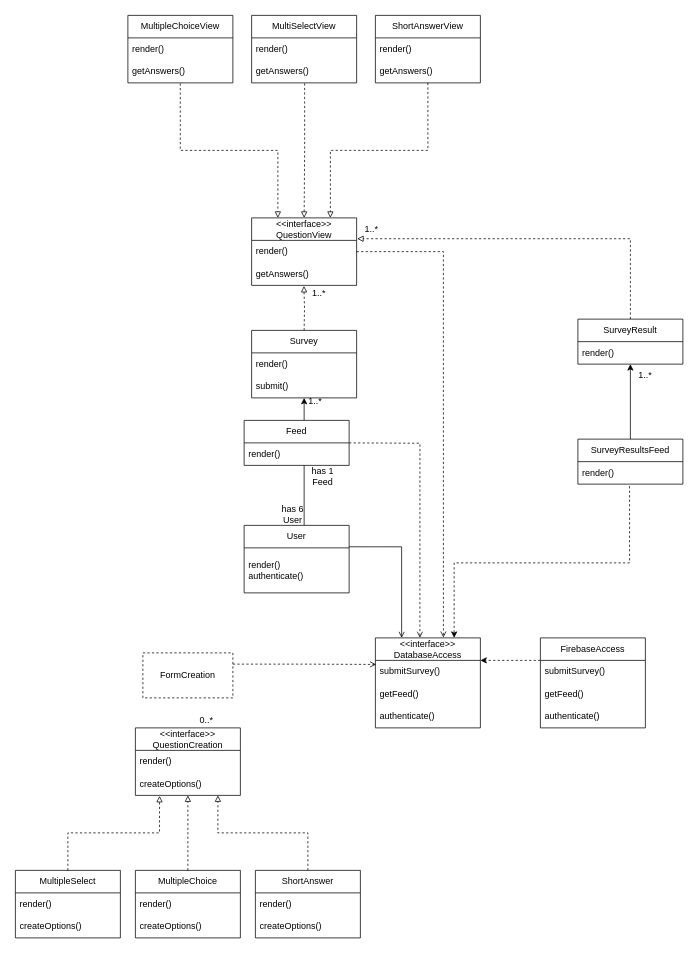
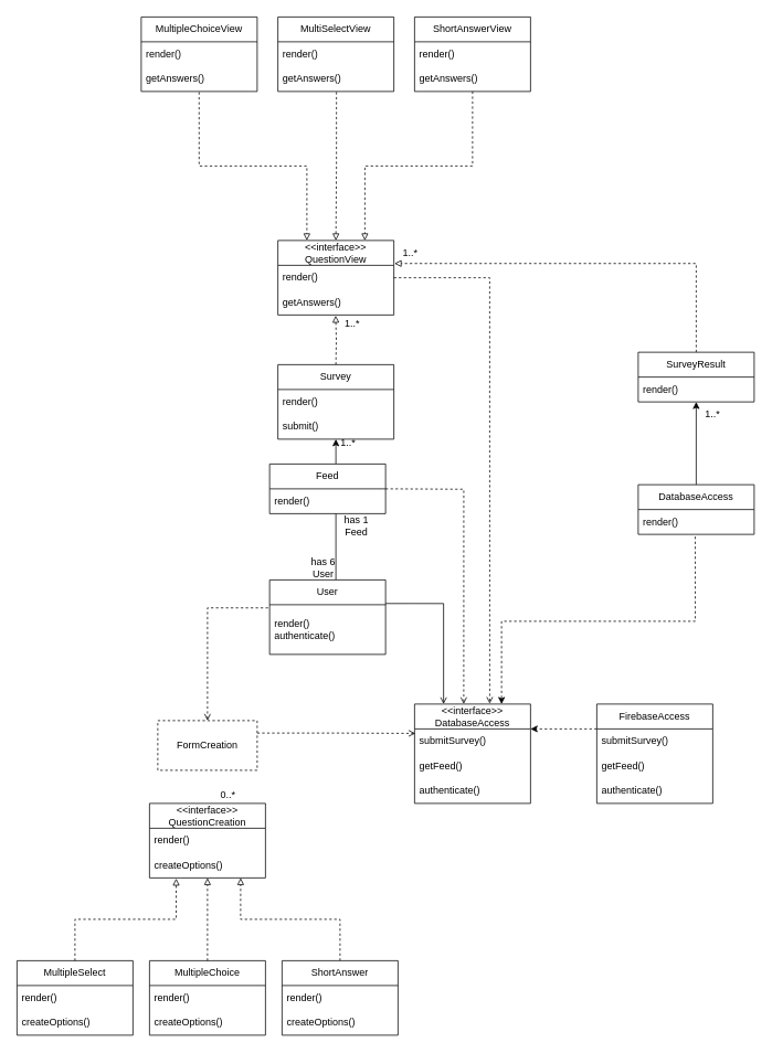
  <mxCell id="0" />
  <mxCell id="1" parent="0" />
  <mxCell id="2" value="FormCreation" style="rounded=0;whiteSpace=wrap;html=1;dashed=1;" parent="1" vertex="1"><mxGeometry x="190" y="870" width="120" height="60" as="geometry" /></mxCell>
  <mxCell id="3" value="0..*" style="text;html=1;align=center;verticalAlign=middle;whiteSpace=wrap;rounded=0;" parent="1" vertex="1"><mxGeometry x="260" y="945" width="30" height="30" as="geometry" /></mxCell>
  <mxCell id="4" style="edgeStyle=orthogonalEdgeStyle;rounded=0;orthogonalLoop=1;jettySize=auto;html=1;endArrow=block;endFill=0;dashed=1;entryX=0.786;entryY=1;entryDx=0;entryDy=0;entryPerimeter=0;exitX=0.5;exitY=0;exitDx=0;exitDy=0;" parent="1" target="47" edge="1" source="48"><mxGeometry relative="1" as="geometry"><mxPoint x="360" y="1160" as="sourcePoint" /><mxPoint x="250" y="1140" as="targetPoint" /></mxGeometry></mxCell>
+ <mxCell id="5" style="edgeStyle=orthogonalEdgeStyle;rounded=0;orthogonalLoop=1;jettySize=auto;html=1;entryX=0.5;entryY=0;entryDx=0;entryDy=0;endArrow=open;endFill=0;dashed=1;exitX=-0.013;exitY=0.064;exitDx=0;exitDy=0;exitPerimeter=0;" parent="1" source="58" target="2" edge="1"><mxGeometry relative="1" as="geometry"><mxPoint x="345" y="730" as="sourcePoint" /></mxGeometry></mxCell>
  <mxCell id="6" style="edgeStyle=orthogonalEdgeStyle;rounded=0;orthogonalLoop=1;jettySize=auto;html=1;exitX=0.996;exitY=-0.024;exitDx=0;exitDy=0;entryX=0.25;entryY=0;entryDx=0;entryDy=0;endArrow=open;endFill=0;dashed=0;exitPerimeter=0;" parent="1" source="58" edge="1" target="36"><mxGeometry relative="1" as="geometry"><mxPoint x="580" y="850" as="targetPoint" /><mxPoint x="465" y="730" as="sourcePoint" /></mxGeometry></mxCell>
  <mxCell id="7" style="edgeStyle=orthogonalEdgeStyle;rounded=0;orthogonalLoop=1;jettySize=auto;html=1;exitX=0.5;exitY=0;exitDx=0;exitDy=0;entryX=0.5;entryY=1;entryDx=0;entryDy=0;endArrow=none;endFill=0;" parent="1" edge="1"><mxGeometry relative="1" as="geometry"><mxPoint x="405" y="620" as="targetPoint" /><mxPoint x="405" y="700" as="sourcePoint" /></mxGeometry></mxCell>
  <mxCell id="8" style="edgeStyle=orthogonalEdgeStyle;rounded=0;orthogonalLoop=1;jettySize=auto;html=1;" parent="1" edge="1"><mxGeometry relative="1" as="geometry"><mxPoint x="405" y="560" as="sourcePoint" /><mxPoint x="405" y="530" as="targetPoint" /></mxGeometry></mxCell>
  <mxCell id="9" style="edgeStyle=orthogonalEdgeStyle;rounded=0;orthogonalLoop=1;jettySize=auto;html=1;dashed=1;endArrow=open;endFill=0;entryX=0.424;entryY=-0.001;entryDx=0;entryDy=0;entryPerimeter=0;" parent="1" edge="1" target="36"><mxGeometry relative="1" as="geometry"><mxPoint x="465" as="sourcePoint" y="590" /><mxPoint x="580" y="847" as="targetPoint" /></mxGeometry></mxCell>
  <mxCell id="10" value="has 6 User" style="text;html=1;align=center;verticalAlign=middle;whiteSpace=wrap;rounded=0;" parent="1" vertex="1"><mxGeometry x="370" y="670" width="40" height="30" as="geometry" /></mxCell>
  <mxCell id="11" value="has 1 Feed" style="text;html=1;align=center;verticalAlign=middle;whiteSpace=wrap;rounded=0;" parent="1" vertex="1"><mxGeometry x="410" y="620" width="40" height="30" as="geometry" /></mxCell>
  <mxCell id="12" style="edgeStyle=orthogonalEdgeStyle;rounded=0;orthogonalLoop=1;jettySize=auto;html=1;endArrow=block;endFill=0;dashed=1;entryX=0.498;entryY=1.026;entryDx=0;entryDy=0;entryPerimeter=0;" parent="1" target="30" edge="1"><mxGeometry relative="1" as="geometry"><mxPoint x="405" y="440" as="sourcePoint" /><mxPoint x="405" y="390" as="targetPoint" /></mxGeometry></mxCell>
  <mxCell id="13" value="1..*" style="text;html=1;align=center;verticalAlign=middle;whiteSpace=wrap;rounded=0;" parent="1" vertex="1"><mxGeometry x="400" y="520" width="40" height="30" as="geometry" /></mxCell>
  <mxCell id="14" style="edgeStyle=orthogonalEdgeStyle;rounded=0;orthogonalLoop=1;jettySize=auto;html=1;entryX=0.648;entryY=-0.004;entryDx=0;entryDy=0;dashed=1;endArrow=open;endFill=0;exitX=1;exitY=0.5;exitDx=0;exitDy=0;entryPerimeter=0;" parent="1" source="29" edge="1" target="36"><mxGeometry relative="1" as="geometry"><mxPoint x="465" y="330" as="sourcePoint" /><mxPoint x="610" y="850" as="targetPoint" /></mxGeometry></mxCell>
  <mxCell id="15" style="edgeStyle=orthogonalEdgeStyle;rounded=0;orthogonalLoop=1;jettySize=auto;html=1;entryX=0.25;entryY=0;entryDx=0;entryDy=0;dashed=1;endArrow=block;endFill=0;exitX=0.499;exitY=1.027;exitDx=0;exitDy=0;exitPerimeter=0;" parent="1" source="21" target="28" edge="1"><mxGeometry relative="1" as="geometry"><mxPoint x="320" y="170" as="sourcePoint" /><mxPoint x="345" y="300" as="targetPoint" /></mxGeometry></mxCell>
  <mxCell id="16" style="edgeStyle=orthogonalEdgeStyle;rounded=0;orthogonalLoop=1;jettySize=auto;html=1;entryX=0.5;entryY=0;entryDx=0;entryDy=0;dashed=1;endArrow=block;endFill=0;exitX=0.505;exitY=1.022;exitDx=0;exitDy=0;exitPerimeter=0;" parent="1" source="24" target="28" edge="1"><mxGeometry relative="1" as="geometry"><mxPoint x="405" y="120" as="sourcePoint" /><mxPoint x="405" y="300" as="targetPoint" /></mxGeometry></mxCell>
  <mxCell id="17" style="edgeStyle=orthogonalEdgeStyle;rounded=0;orthogonalLoop=1;jettySize=auto;html=1;dashed=1;endArrow=block;endFill=0;entryX=0.75;entryY=0;entryDx=0;entryDy=0;exitX=0.5;exitY=1;exitDx=0;exitDy=0;exitPerimeter=0;" parent="1" source="27" target="28" edge="1"><mxGeometry relative="1" as="geometry"><mxPoint x="627.47" y="138.65" as="sourcePoint" /><mxPoint x="512.53" y="290" as="targetPoint" /></mxGeometry></mxCell>
  <mxCell id="18" value="1..*" style="text;html=1;align=center;verticalAlign=middle;whiteSpace=wrap;rounded=0;" parent="1" vertex="1"><mxGeometry x="405" y="375" width="40" height="30" as="geometry" /></mxCell>
  <mxCell id="19" value="MultipleChoiceView" style="swimlane;fontStyle=0;childLayout=stackLayout;horizontal=1;startSize=30;horizontalStack=0;resizeParent=1;resizeParentMax=0;resizeLast=0;collapsible=1;marginBottom=0;whiteSpace=wrap;html=1;" parent="1" vertex="1"><mxGeometry x="170" y="20" width="140" height="90" as="geometry" /></mxCell>
  <mxCell id="20" value="render()" style="text;strokeColor=none;fillColor=none;align=left;verticalAlign=middle;spacingLeft=4;spacingRight=4;overflow=hidden;points=[[0,0.5],[1,0.5]];portConstraint=eastwest;rotatable=0;whiteSpace=wrap;html=1;" parent="19" vertex="1"><mxGeometry y="30" width="140" height="30" as="geometry" /></mxCell>
  <mxCell id="21" value="getAnswers()" style="text;strokeColor=none;fillColor=none;align=left;verticalAlign=middle;spacingLeft=4;spacingRight=4;overflow=hidden;points=[[0,0.5],[1,0.5]];portConstraint=eastwest;rotatable=0;whiteSpace=wrap;html=1;" parent="19" vertex="1"><mxGeometry y="60" width="140" height="30" as="geometry" /></mxCell>
  <mxCell id="22" value="MultiSelectView" style="swimlane;fontStyle=0;childLayout=stackLayout;horizontal=1;startSize=30;horizontalStack=0;resizeParent=1;resizeParentMax=0;resizeLast=0;collapsible=1;marginBottom=0;whiteSpace=wrap;html=1;" parent="1" vertex="1"><mxGeometry x="335" y="20" width="140" height="90" as="geometry" /></mxCell>
  <mxCell id="23" value="render()" style="text;strokeColor=none;fillColor=none;align=left;verticalAlign=middle;spacingLeft=4;spacingRight=4;overflow=hidden;points=[[0,0.5],[1,0.5]];portConstraint=eastwest;rotatable=0;whiteSpace=wrap;html=1;" parent="22" vertex="1"><mxGeometry y="30" width="140" height="30" as="geometry" /></mxCell>
  <mxCell id="24" value="getAnswers()" style="text;strokeColor=none;fillColor=none;align=left;verticalAlign=middle;spacingLeft=4;spacingRight=4;overflow=hidden;points=[[0,0.5],[1,0.5]];portConstraint=eastwest;rotatable=0;whiteSpace=wrap;html=1;" parent="22" vertex="1"><mxGeometry y="60" width="140" height="30" as="geometry" /></mxCell>
  <mxCell id="25" value="ShortAnswerView" style="swimlane;fontStyle=0;childLayout=stackLayout;horizontal=1;startSize=30;horizontalStack=0;resizeParent=1;resizeParentMax=0;resizeLast=0;collapsible=1;marginBottom=0;whiteSpace=wrap;html=1;" parent="1" vertex="1"><mxGeometry x="500" y="20" width="140" height="90" as="geometry" /></mxCell>
  <mxCell id="26" value="render()" style="text;strokeColor=none;fillColor=none;align=left;verticalAlign=middle;spacingLeft=4;spacingRight=4;overflow=hidden;points=[[0,0.5],[1,0.5]];portConstraint=eastwest;rotatable=0;whiteSpace=wrap;html=1;" parent="25" vertex="1"><mxGeometry y="30" width="140" height="30" as="geometry" /></mxCell>
  <mxCell id="27" value="getAnswers()" style="text;strokeColor=none;fillColor=none;align=left;verticalAlign=middle;spacingLeft=4;spacingRight=4;overflow=hidden;points=[[0,0.5],[1,0.5]];portConstraint=eastwest;rotatable=0;whiteSpace=wrap;html=1;" parent="25" vertex="1"><mxGeometry y="60" width="140" height="30" as="geometry" /></mxCell>
  <mxCell id="28" value="&amp;lt;&amp;lt;interface&amp;gt;&amp;gt;&lt;div&gt;QuestionView&lt;/div&gt;" style="swimlane;fontStyle=0;childLayout=stackLayout;horizontal=1;startSize=30;horizontalStack=0;resizeParent=1;resizeParentMax=0;resizeLast=0;collapsible=1;marginBottom=0;whiteSpace=wrap;html=1;" parent="1" vertex="1"><mxGeometry x="335" y="290" width="140" height="90" as="geometry" /></mxCell>
  <mxCell id="29" value="render()" style="text;strokeColor=none;fillColor=none;align=left;verticalAlign=middle;spacingLeft=4;spacingRight=4;overflow=hidden;points=[[0,0.5],[1,0.5]];portConstraint=eastwest;rotatable=0;whiteSpace=wrap;html=1;" parent="28" vertex="1"><mxGeometry y="30" width="140" height="30" as="geometry" /></mxCell>
  <mxCell id="30" value="getAnswers()" style="text;strokeColor=none;fillColor=none;align=left;verticalAlign=middle;spacingLeft=4;spacingRight=4;overflow=hidden;points=[[0,0.5],[1,0.5]];portConstraint=eastwest;rotatable=0;whiteSpace=wrap;html=1;" parent="28" vertex="1"><mxGeometry y="60" width="140" height="30" as="geometry" /></mxCell>
  <mxCell id="31" value="Survey" style="swimlane;fontStyle=0;childLayout=stackLayout;horizontal=1;startSize=30;horizontalStack=0;resizeParent=1;resizeParentMax=0;resizeLast=0;collapsible=1;marginBottom=0;whiteSpace=wrap;html=1;" parent="1" vertex="1"><mxGeometry x="335" y="440" width="140" height="90" as="geometry" /></mxCell>
  <mxCell id="32" value="render()" style="text;strokeColor=none;fillColor=none;align=left;verticalAlign=middle;spacingLeft=4;spacingRight=4;overflow=hidden;points=[[0,0.5],[1,0.5]];portConstraint=eastwest;rotatable=0;whiteSpace=wrap;html=1;" parent="31" vertex="1"><mxGeometry y="30" width="140" height="30" as="geometry" /></mxCell>
  <mxCell id="33" value="submit()" style="text;strokeColor=none;fillColor=none;align=left;verticalAlign=middle;spacingLeft=4;spacingRight=4;overflow=hidden;points=[[0,0.5],[1,0.5]];portConstraint=eastwest;rotatable=0;whiteSpace=wrap;html=1;" parent="31" vertex="1"><mxGeometry y="60" width="140" height="30" as="geometry" /></mxCell>
  <mxCell id="34" value="Feed" style="swimlane;fontStyle=0;childLayout=stackLayout;horizontal=1;startSize=30;horizontalStack=0;resizeParent=1;resizeParentMax=0;resizeLast=0;collapsible=1;marginBottom=0;whiteSpace=wrap;html=1;" parent="1" vertex="1"><mxGeometry x="325" y="560" width="140" height="60" as="geometry" /></mxCell>
  <mxCell id="35" value="render()" style="text;strokeColor=none;fillColor=none;align=left;verticalAlign=middle;spacingLeft=4;spacingRight=4;overflow=hidden;points=[[0,0.5],[1,0.5]];portConstraint=eastwest;rotatable=0;whiteSpace=wrap;html=1;" parent="34" vertex="1"><mxGeometry y="30" width="140" height="30" as="geometry" /></mxCell>
  <mxCell id="36" value="&amp;lt;&amp;lt;interface&amp;gt;&amp;gt;&lt;div&gt;DatabaseAccess&lt;/div&gt;" style="swimlane;fontStyle=0;childLayout=stackLayout;horizontal=1;startSize=30;horizontalStack=0;resizeParent=1;resizeParentMax=0;resizeLast=0;collapsible=1;marginBottom=0;whiteSpace=wrap;html=1;" parent="1" vertex="1"><mxGeometry x="500" y="850" width="140" height="120" as="geometry" /></mxCell>
  <mxCell id="37" value="submitSurvey()" style="text;strokeColor=none;fillColor=none;align=left;verticalAlign=middle;spacingLeft=4;spacingRight=4;overflow=hidden;points=[[0,0.5],[1,0.5]];portConstraint=eastwest;rotatable=0;whiteSpace=wrap;html=1;" parent="36" vertex="1"><mxGeometry y="30" width="140" height="30" as="geometry" /></mxCell>
  <mxCell id="38" value="getFeed()" style="text;strokeColor=none;fillColor=none;align=left;verticalAlign=middle;spacingLeft=4;spacingRight=4;overflow=hidden;points=[[0,0.5],[1,0.5]];portConstraint=eastwest;rotatable=0;whiteSpace=wrap;html=1;" parent="36" vertex="1"><mxGeometry y="60" width="140" height="30" as="geometry" /></mxCell>
  <mxCell id="39" value="authenticate()" style="text;strokeColor=none;fillColor=none;align=left;verticalAlign=middle;spacingLeft=4;spacingRight=4;overflow=hidden;points=[[0,0.5],[1,0.5]];portConstraint=eastwest;rotatable=0;whiteSpace=wrap;html=1;" parent="36" vertex="1"><mxGeometry y="90" width="140" height="30" as="geometry" /></mxCell>
  <mxCell id="40" style="edgeStyle=orthogonalEdgeStyle;rounded=0;orthogonalLoop=1;jettySize=auto;html=1;exitX=0;exitY=0.25;exitDx=0;exitDy=0;entryX=1;entryY=0.25;entryDx=0;entryDy=0;dashed=1;" edge="1" parent="1" source="41" target="36"><mxGeometry relative="1" as="geometry" /></mxCell>
  <mxCell id="41" value="FirebaseAccess" style="swimlane;fontStyle=0;childLayout=stackLayout;horizontal=1;startSize=30;horizontalStack=0;resizeParent=1;resizeParentMax=0;resizeLast=0;collapsible=1;marginBottom=0;whiteSpace=wrap;html=1;" parent="1" vertex="1"><mxGeometry x="720" y="850" width="140" height="120" as="geometry" /></mxCell>
  <mxCell id="42" value="submitSurvey()" style="text;strokeColor=none;fillColor=none;align=left;verticalAlign=middle;spacingLeft=4;spacingRight=4;overflow=hidden;points=[[0,0.5],[1,0.5]];portConstraint=eastwest;rotatable=0;whiteSpace=wrap;html=1;" parent="41" vertex="1"><mxGeometry y="30" width="140" height="30" as="geometry" /></mxCell>
  <mxCell id="43" value="getFeed()" style="text;strokeColor=none;fillColor=none;align=left;verticalAlign=middle;spacingLeft=4;spacingRight=4;overflow=hidden;points=[[0,0.5],[1,0.5]];portConstraint=eastwest;rotatable=0;whiteSpace=wrap;html=1;" parent="41" vertex="1"><mxGeometry y="60" width="140" height="30" as="geometry" /></mxCell>
  <mxCell id="44" value="authenticate()" style="text;strokeColor=none;fillColor=none;align=left;verticalAlign=middle;spacingLeft=4;spacingRight=4;overflow=hidden;points=[[0,0.5],[1,0.5]];portConstraint=eastwest;rotatable=0;whiteSpace=wrap;html=1;" parent="41" vertex="1"><mxGeometry y="90" width="140" height="30" as="geometry" /></mxCell>
  <mxCell id="45" value="&amp;lt;&amp;lt;interface&amp;gt;&amp;gt;&lt;div&gt;QuestionCreation&lt;/div&gt;" style="swimlane;fontStyle=0;childLayout=stackLayout;horizontal=1;startSize=30;horizontalStack=0;resizeParent=1;resizeParentMax=0;resizeLast=0;collapsible=1;marginBottom=0;whiteSpace=wrap;html=1;" parent="1" vertex="1"><mxGeometry x="180" y="970" width="140" height="90" as="geometry" /></mxCell>
  <mxCell id="46" value="render()" style="text;strokeColor=none;fillColor=none;align=left;verticalAlign=middle;spacingLeft=4;spacingRight=4;overflow=hidden;points=[[0,0.5],[1,0.5]];portConstraint=eastwest;rotatable=0;whiteSpace=wrap;html=1;" parent="45" vertex="1"><mxGeometry y="30" width="140" height="30" as="geometry" /></mxCell>
  <mxCell id="47" value="createOptions()" style="text;strokeColor=none;fillColor=none;align=left;verticalAlign=middle;spacingLeft=4;spacingRight=4;overflow=hidden;points=[[0,0.5],[1,0.5]];portConstraint=eastwest;rotatable=0;whiteSpace=wrap;html=1;" parent="45" vertex="1"><mxGeometry y="60" width="140" height="30" as="geometry" /></mxCell>
  <mxCell id="48" value="ShortAnswer" style="swimlane;fontStyle=0;childLayout=stackLayout;horizontal=1;startSize=30;horizontalStack=0;resizeParent=1;resizeParentMax=0;resizeLast=0;collapsible=1;marginBottom=0;whiteSpace=wrap;html=1;" parent="1" vertex="1"><mxGeometry x="340" y="1160" width="140" height="90" as="geometry" /></mxCell>
  <mxCell id="49" value="render()" style="text;strokeColor=none;fillColor=none;align=left;verticalAlign=middle;spacingLeft=4;spacingRight=4;overflow=hidden;points=[[0,0.5],[1,0.5]];portConstraint=eastwest;rotatable=0;whiteSpace=wrap;html=1;" parent="48" vertex="1"><mxGeometry y="30" width="140" height="30" as="geometry" /></mxCell>
  <mxCell id="50" value="createOptions()" style="text;strokeColor=none;fillColor=none;align=left;verticalAlign=middle;spacingLeft=4;spacingRight=4;overflow=hidden;points=[[0,0.5],[1,0.5]];portConstraint=eastwest;rotatable=0;whiteSpace=wrap;html=1;" parent="48" vertex="1"><mxGeometry y="60" width="140" height="30" as="geometry" /></mxCell>
  <mxCell id="51" value="MultipleChoice" style="swimlane;fontStyle=0;childLayout=stackLayout;horizontal=1;startSize=30;horizontalStack=0;resizeParent=1;resizeParentMax=0;resizeLast=0;collapsible=1;marginBottom=0;whiteSpace=wrap;html=1;" parent="1" vertex="1"><mxGeometry x="180" y="1160" width="140" height="90" as="geometry" /></mxCell>
  <mxCell id="52" value="render()" style="text;strokeColor=none;fillColor=none;align=left;verticalAlign=middle;spacingLeft=4;spacingRight=4;overflow=hidden;points=[[0,0.5],[1,0.5]];portConstraint=eastwest;rotatable=0;whiteSpace=wrap;html=1;" parent="51" vertex="1"><mxGeometry y="30" width="140" height="30" as="geometry" /></mxCell>
  <mxCell id="53" value="createOptions()" style="text;strokeColor=none;fillColor=none;align=left;verticalAlign=middle;spacingLeft=4;spacingRight=4;overflow=hidden;points=[[0,0.5],[1,0.5]];portConstraint=eastwest;rotatable=0;whiteSpace=wrap;html=1;" parent="51" vertex="1"><mxGeometry y="60" width="140" height="30" as="geometry" /></mxCell>
  <mxCell id="54" value="MultipleSelect" style="swimlane;fontStyle=0;childLayout=stackLayout;horizontal=1;startSize=30;horizontalStack=0;resizeParent=1;resizeParentMax=0;resizeLast=0;collapsible=1;marginBottom=0;whiteSpace=wrap;html=1;" parent="1" vertex="1"><mxGeometry x="20" y="1160" width="140" height="90" as="geometry" /></mxCell>
  <mxCell id="55" value="render()" style="text;strokeColor=none;fillColor=none;align=left;verticalAlign=middle;spacingLeft=4;spacingRight=4;overflow=hidden;points=[[0,0.5],[1,0.5]];portConstraint=eastwest;rotatable=0;whiteSpace=wrap;html=1;" parent="54" vertex="1"><mxGeometry y="30" width="140" height="30" as="geometry" /></mxCell>
  <mxCell id="56" value="createOptions()" style="text;strokeColor=none;fillColor=none;align=left;verticalAlign=middle;spacingLeft=4;spacingRight=4;overflow=hidden;points=[[0,0.5],[1,0.5]];portConstraint=eastwest;rotatable=0;whiteSpace=wrap;html=1;" parent="54" vertex="1"><mxGeometry y="60" width="140" height="30" as="geometry" /></mxCell>
  <mxCell id="57" value="User" style="swimlane;fontStyle=0;childLayout=stackLayout;horizontal=1;startSize=30;horizontalStack=0;resizeParent=1;resizeParentMax=0;resizeLast=0;collapsible=1;marginBottom=0;whiteSpace=wrap;html=1;" parent="1" vertex="1"><mxGeometry x="325" y="700" width="140" height="90" as="geometry" /></mxCell>
  <mxCell id="58" value="render()&lt;div&gt;authenticate()&lt;/div&gt;" style="text;strokeColor=none;fillColor=none;align=left;verticalAlign=middle;spacingLeft=4;spacingRight=4;overflow=hidden;points=[[0,0.5],[1,0.5]];portConstraint=eastwest;rotatable=0;whiteSpace=wrap;html=1;" parent="57" vertex="1"><mxGeometry y="30" width="140" height="60" as="geometry" /></mxCell>
  <mxCell id="59" style="edgeStyle=orthogonalEdgeStyle;rounded=0;orthogonalLoop=1;jettySize=auto;html=1;exitX=0.492;exitY=1.09;exitDx=0;exitDy=0;dashed=1;exitPerimeter=0;entryX=0.75;entryY=0;entryDx=0;entryDy=0;" parent="1" source="62" target="36" edge="1"><mxGeometry relative="1" as="geometry"><mxPoint x="630" y="750" as="targetPoint" /><Array as="points"><mxPoint x="839" y="750" /><mxPoint x="605" y="750" /></Array></mxGeometry></mxCell>
  <mxCell id="60" style="edgeStyle=orthogonalEdgeStyle;rounded=0;orthogonalLoop=1;jettySize=auto;html=1;exitX=0.5;exitY=0;exitDx=0;exitDy=0;entryX=0.5;entryY=1;entryDx=0;entryDy=0;" parent="1" source="61" target="64" edge="1"><mxGeometry relative="1" as="geometry" /></mxCell>
- <mxCell id="61" value="SurveyResultsFeed" style="swimlane;fontStyle=0;childLayout=stackLayout;horizontal=1;startSize=30;horizontalStack=0;resizeParent=1;resizeParentMax=0;resizeLast=0;collapsible=1;marginBottom=0;whiteSpace=wrap;html=1;" parent="1" vertex="1"><mxGeometry x="770" y="585" width="140" height="60" as="geometry" /></mxCell>
+ <mxCell id="61" value="DatabaseAccess" style="swimlane;fontStyle=0;childLayout=stackLayout;horizontal=1;startSize=30;horizontalStack=0;resizeParent=1;resizeParentMax=0;resizeLast=0;collapsible=1;marginBottom=0;whiteSpace=wrap;html=1;" parent="1" vertex="1"><mxGeometry x="770" y="585" width="140" height="60" as="geometry" /></mxCell>
  <mxCell id="62" value="render()" style="text;strokeColor=none;fillColor=none;align=left;verticalAlign=middle;spacingLeft=4;spacingRight=4;overflow=hidden;points=[[0,0.5],[1,0.5]];portConstraint=eastwest;rotatable=0;whiteSpace=wrap;html=1;" parent="61" vertex="1"><mxGeometry y="30" width="140" height="30" as="geometry" /></mxCell>
  <mxCell id="63" style="edgeStyle=orthogonalEdgeStyle;rounded=0;orthogonalLoop=1;jettySize=auto;html=1;exitX=0.5;exitY=0;exitDx=0;exitDy=0;entryX=1.005;entryY=-0.073;entryDx=0;entryDy=0;dashed=1;endArrow=block;endFill=0;entryPerimeter=0;" parent="1" source="64" target="29" edge="1"><mxGeometry relative="1" as="geometry" /></mxCell>
  <mxCell id="64" value="SurveyResult" style="swimlane;fontStyle=0;childLayout=stackLayout;horizontal=1;startSize=30;horizontalStack=0;resizeParent=1;resizeParentMax=0;resizeLast=0;collapsible=1;marginBottom=0;whiteSpace=wrap;html=1;" parent="1" vertex="1"><mxGeometry x="770" y="425" width="140" height="60" as="geometry" /></mxCell>
  <mxCell id="65" value="render()" style="text;strokeColor=none;fillColor=none;align=left;verticalAlign=middle;spacingLeft=4;spacingRight=4;overflow=hidden;points=[[0,0.5],[1,0.5]];portConstraint=eastwest;rotatable=0;whiteSpace=wrap;html=1;" parent="64" vertex="1"><mxGeometry y="30" width="140" height="30" as="geometry" /></mxCell>
  <mxCell id="66" value="1..*" style="text;html=1;align=center;verticalAlign=middle;whiteSpace=wrap;rounded=0;" parent="1" vertex="1"><mxGeometry x="830" y="485" width="60" height="30" as="geometry" /></mxCell>
  <mxCell id="67" value="1..*" style="text;html=1;align=center;verticalAlign=middle;whiteSpace=wrap;rounded=0;" parent="1" vertex="1"><mxGeometry x="475" y="290" width="40" height="30" as="geometry" /></mxCell>
  <mxCell id="68" style="edgeStyle=orthogonalEdgeStyle;rounded=0;orthogonalLoop=1;jettySize=auto;html=1;exitX=0.5;exitY=0;exitDx=0;exitDy=0;entryX=0.5;entryY=1;entryDx=0;entryDy=0;entryPerimeter=0;dashed=1;endArrow=block;endFill=0;" edge="1" parent="1" source="51" target="47"><mxGeometry relative="1" as="geometry" /></mxCell>
  <mxCell id="69" style="edgeStyle=orthogonalEdgeStyle;rounded=0;orthogonalLoop=1;jettySize=auto;html=1;exitX=0.5;exitY=0;exitDx=0;exitDy=0;entryX=0.23;entryY=1.024;entryDx=0;entryDy=0;entryPerimeter=0;dashed=1;endArrow=block;endFill=0;" edge="1" parent="1" source="54" target="47"><mxGeometry relative="1" as="geometry" /></mxCell>
  <mxCell id="70" style="edgeStyle=orthogonalEdgeStyle;rounded=0;orthogonalLoop=1;jettySize=auto;html=1;exitX=1;exitY=0.25;exitDx=0;exitDy=0;entryX=0.007;entryY=0.181;entryDx=0;entryDy=0;entryPerimeter=0;dashed=1;endArrow=open;endFill=0;" edge="1" parent="1" source="2" target="37"><mxGeometry relative="1" as="geometry" /></mxCell>
